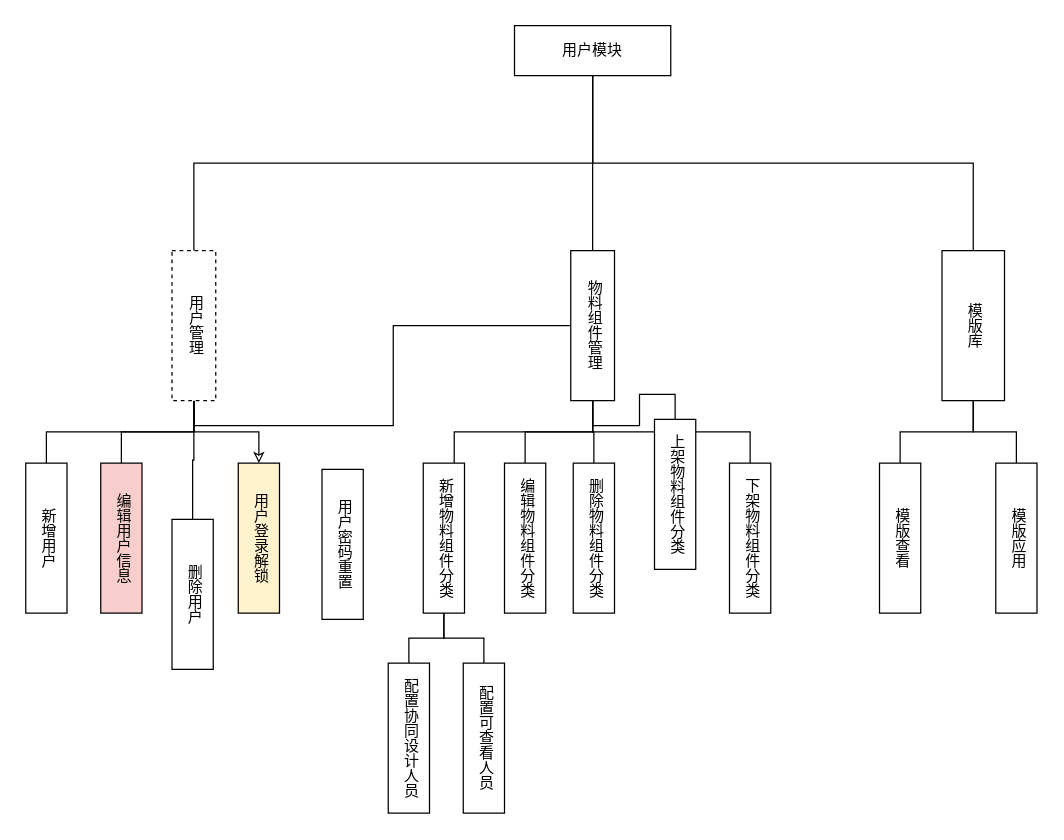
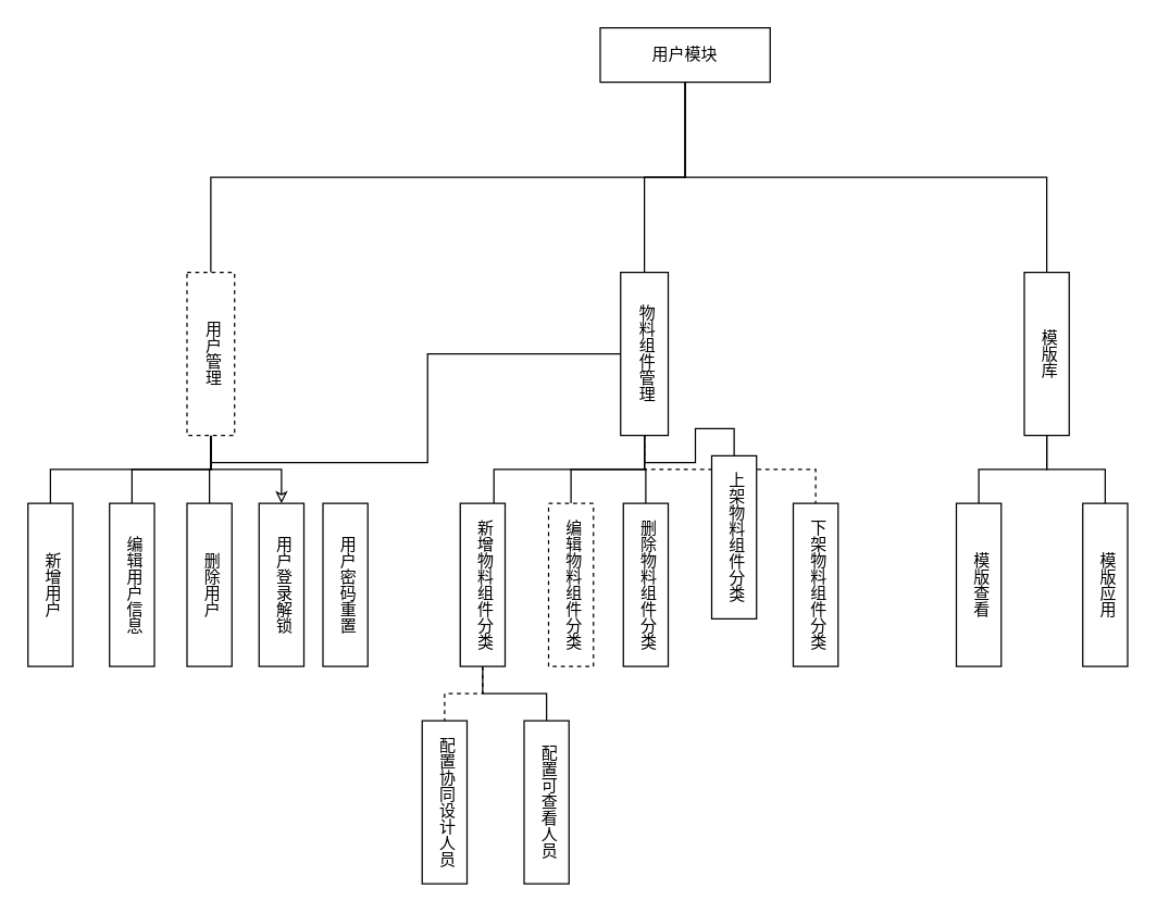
  <mxCell id="0" />
  <mxCell id="1" parent="0" />
  <mxCell id="2" style="edgeStyle=orthogonalEdgeStyle;rounded=0;orthogonalLoop=1;jettySize=auto;html=1;exitX=0.5;exitY=1;exitDx=0;exitDy=0;entryX=0.5;entryY=0;entryDx=0;entryDy=0;endArrow=none;endFill=0;" edge="1" parent="1" source="5" target="11"><mxGeometry relative="1" as="geometry" /></mxCell>
  <mxCell id="3" style="edgeStyle=orthogonalEdgeStyle;rounded=0;orthogonalLoop=1;jettySize=auto;html=1;exitX=0.5;exitY=1;exitDx=0;exitDy=0;entryX=0.5;entryY=0;entryDx=0;entryDy=0;endArrow=none;endFill=0;" edge="1" parent="1" source="5" target="17"><mxGeometry relative="1" as="geometry" /></mxCell>
  <mxCell id="4" style="edgeStyle=orthogonalEdgeStyle;rounded=0;orthogonalLoop=1;jettySize=auto;html=1;exitX=0.5;exitY=1;exitDx=0;exitDy=0;entryX=0.5;entryY=0;entryDx=0;entryDy=0;endArrow=none;endFill=0;" edge="1" parent="1" source="5" target="20"><mxGeometry relative="1" as="geometry" /></mxCell>
- <mxCell id="5" value="用户模块" style="rounded=0;whiteSpace=wrap;html=1;" vertex="1" parent="1"><mxGeometry x="411" y="20" width="125" height="40" as="geometry" /></mxCell>
+ <mxCell id="5" value="用户模块" style="rounded=0;whiteSpace=wrap;html=1;" vertex="1" parent="1"><mxGeometry x="441" y="20" width="125" height="40" as="geometry" /></mxCell>
  <mxCell id="6" style="edgeStyle=orthogonalEdgeStyle;rounded=0;orthogonalLoop=1;jettySize=auto;html=1;exitX=0.5;exitY=1;exitDx=0;exitDy=0;entryX=0.5;entryY=0;entryDx=0;entryDy=0;endArrow=none;endFill=0;" edge="1" parent="1" source="11" target="21"><mxGeometry relative="1" as="geometry" /></mxCell>
  <mxCell id="7" style="edgeStyle=orthogonalEdgeStyle;rounded=0;orthogonalLoop=1;jettySize=auto;html=1;exitX=0.5;exitY=1;exitDx=0;exitDy=0;entryX=0.5;entryY=0;entryDx=0;entryDy=0;endArrow=none;endFill=0;" edge="1" parent="1" source="11" target="22"><mxGeometry relative="1" as="geometry" /></mxCell>
  <mxCell id="8" style="edgeStyle=orthogonalEdgeStyle;rounded=0;orthogonalLoop=1;jettySize=auto;html=1;exitX=0.5;exitY=1;exitDx=0;exitDy=0;entryX=0.5;entryY=0;entryDx=0;entryDy=0;endArrow=classic;endFill=0;" edge="1" parent="1" source="11" target="24"><mxGeometry relative="1" as="geometry" /></mxCell>
  <mxCell id="9" style="edgeStyle=orthogonalEdgeStyle;rounded=0;orthogonalLoop=1;jettySize=auto;html=1;exitX=0.5;exitY=1;exitDx=0;exitDy=0;entryX=0.5;entryY=0;entryDx=0;entryDy=0;endArrow=none;endFill=0;" edge="1" parent="1" source="11" target="23"><mxGeometry relative="1" as="geometry" /></mxCell>
  <mxCell id="10" style="edgeStyle=orthogonalEdgeStyle;rounded=0;orthogonalLoop=1;jettySize=auto;html=1;exitX=0.5;exitY=1;exitDx=0;exitDy=0;endArrow=none;endFill=0;" edge="1" parent="1" source="11" target="17"><mxGeometry relative="1" as="geometry" /></mxCell>
  <mxCell id="11" value="用户管理" style="rounded=0;whiteSpace=wrap;html=1;verticalAlign=middle;align=center;labelPosition=center;verticalLabelPosition=middle;textDirection=vertical-rl;dashed=1;" vertex="1" parent="1"><mxGeometry x="137" y="200" width="35" height="120" as="geometry" /></mxCell>
  <mxCell id="12" style="edgeStyle=orthogonalEdgeStyle;rounded=0;orthogonalLoop=1;jettySize=auto;html=1;exitX=0.5;exitY=1;exitDx=0;exitDy=0;entryX=0.75;entryY=0;entryDx=0;entryDy=0;endArrow=none;endFill=0;" edge="1" parent="1" source="17" target="27"><mxGeometry relative="1" as="geometry" /></mxCell>
  <mxCell id="13" style="edgeStyle=orthogonalEdgeStyle;rounded=0;orthogonalLoop=1;jettySize=auto;html=1;exitX=0.5;exitY=1;exitDx=0;exitDy=0;entryX=0.5;entryY=0;entryDx=0;entryDy=0;endArrow=none;endFill=0;" edge="1" parent="1" source="17" target="28"><mxGeometry relative="1" as="geometry" /></mxCell>
  <mxCell id="14" style="edgeStyle=orthogonalEdgeStyle;rounded=0;orthogonalLoop=1;jettySize=auto;html=1;exitX=0.5;exitY=1;exitDx=0;exitDy=0;entryX=0.5;entryY=0;entryDx=0;entryDy=0;endArrow=none;endFill=0;" edge="1" parent="1" source="17" target="29"><mxGeometry relative="1" as="geometry" /></mxCell>
  <mxCell id="15" style="edgeStyle=orthogonalEdgeStyle;rounded=0;orthogonalLoop=1;jettySize=auto;html=1;exitX=0.5;exitY=1;exitDx=0;exitDy=0;entryX=0.5;entryY=0;entryDx=0;entryDy=0;endArrow=none;endFill=0;" edge="1" parent="1" source="17" target="30"><mxGeometry relative="1" as="geometry" /></mxCell>
- <mxCell id="16" style="edgeStyle=orthogonalEdgeStyle;rounded=0;orthogonalLoop=1;jettySize=auto;html=1;exitX=0.5;exitY=1;exitDx=0;exitDy=0;entryX=0.5;entryY=0;entryDx=0;entryDy=0;endArrow=none;endFill=0;" edge="1" parent="1" source="17" target="31"><mxGeometry relative="1" as="geometry" /></mxCell>
+ <mxCell id="16" style="edgeStyle=orthogonalEdgeStyle;rounded=0;orthogonalLoop=1;jettySize=auto;html=1;exitX=0.5;exitY=1;exitDx=0;exitDy=0;entryX=0.5;entryY=0;entryDx=0;entryDy=0;endArrow=none;endFill=0;dashed=1;" edge="1" parent="1" source="17" target="31"><mxGeometry relative="1" as="geometry" /></mxCell>
  <mxCell id="17" value="物料组件管理" style="rounded=0;whiteSpace=wrap;html=1;verticalAlign=middle;align=center;labelPosition=center;verticalLabelPosition=middle;textDirection=vertical-rl;strokeWidth=1;" vertex="1" parent="1"><mxGeometry x="456" y="200" width="35" height="120" as="geometry" /></mxCell>
  <mxCell id="18" style="edgeStyle=orthogonalEdgeStyle;rounded=0;orthogonalLoop=1;jettySize=auto;html=1;exitX=0.5;exitY=1;exitDx=0;exitDy=0;endArrow=none;endFill=0;" edge="1" parent="1" source="20" target="34"><mxGeometry relative="1" as="geometry" /></mxCell>
  <mxCell id="19" style="edgeStyle=orthogonalEdgeStyle;rounded=0;orthogonalLoop=1;jettySize=auto;html=1;exitX=0.5;exitY=1;exitDx=0;exitDy=0;entryX=0.5;entryY=0;entryDx=0;entryDy=0;endArrow=none;endFill=0;" edge="1" parent="1" source="20" target="35"><mxGeometry relative="1" as="geometry" /></mxCell>
- <mxCell id="20" value="模版库" style="rounded=0;whiteSpace=wrap;html=1;verticalAlign=middle;align=center;labelPosition=center;verticalLabelPosition=middle;textDirection=vertical-rl;spacing=0;" vertex="1" parent="1"><mxGeometry x="753" y="200" width="50" height="120" as="geometry" /></mxCell>
+ <mxCell id="20" value="模版库" style="rounded=0;whiteSpace=wrap;html=1;verticalAlign=middle;align=center;labelPosition=center;verticalLabelPosition=middle;textDirection=vertical-rl;spacing=0;" vertex="1" parent="1"><mxGeometry x="753" y="200" width="33" height="120" as="geometry" /></mxCell>
  <mxCell id="21" value="新增用户" style="rounded=0;whiteSpace=wrap;html=1;verticalAlign=middle;align=center;labelPosition=center;verticalLabelPosition=middle;textDirection=vertical-rl;spacing=0;" vertex="1" parent="1"><mxGeometry x="20" y="370" width="33" height="120" as="geometry" /></mxCell>
- <mxCell id="22" value="编辑用户信息" style="rounded=0;whiteSpace=wrap;html=1;verticalAlign=middle;align=center;labelPosition=center;verticalLabelPosition=middle;textDirection=vertical-rl;spacing=0;fillColor=#f8cecc;" vertex="1" parent="1"><mxGeometry x="80" y="370" width="33" height="120" as="geometry" /></mxCell>
- <mxCell id="23" value="删除用户" style="rounded=0;whiteSpace=wrap;html=1;verticalAlign=middle;align=center;labelPosition=center;verticalLabelPosition=middle;textDirection=vertical-rl;spacing=0;" vertex="1" parent="1"><mxGeometry x="137" y="415" width="33" height="120" as="geometry" /></mxCell>
- <mxCell id="24" value="用户登录解锁" style="rounded=0;whiteSpace=wrap;html=1;verticalAlign=middle;align=center;labelPosition=center;verticalLabelPosition=middle;textDirection=vertical-rl;spacing=0;fillColor=#fff2cc;" vertex="1" parent="1"><mxGeometry x="190" y="370" width="33" height="120" as="geometry" /></mxCell>
- <mxCell id="25" style="edgeStyle=orthogonalEdgeStyle;rounded=0;orthogonalLoop=1;jettySize=auto;html=1;exitX=0.5;exitY=1;exitDx=0;exitDy=0;entryX=0.5;entryY=0;entryDx=0;entryDy=0;endArrow=none;endFill=0;" edge="1" parent="1" source="27" target="32"><mxGeometry relative="1" as="geometry" /></mxCell>
+ <mxCell id="22" value="编辑用户信息" style="rounded=0;whiteSpace=wrap;html=1;verticalAlign=middle;align=center;labelPosition=center;verticalLabelPosition=middle;textDirection=vertical-rl;spacing=0;" vertex="1" parent="1"><mxGeometry x="80" y="370" width="33" height="120" as="geometry" /></mxCell>
+ <mxCell id="23" value="删除用户" style="rounded=0;whiteSpace=wrap;html=1;verticalAlign=middle;align=center;labelPosition=center;verticalLabelPosition=middle;textDirection=vertical-rl;spacing=0;" vertex="1" parent="1"><mxGeometry x="137" y="370" width="33" height="120" as="geometry" /></mxCell>
+ <mxCell id="24" value="用户登录解锁" style="rounded=0;whiteSpace=wrap;html=1;verticalAlign=middle;align=center;labelPosition=center;verticalLabelPosition=middle;textDirection=vertical-rl;spacing=0;" vertex="1" parent="1"><mxGeometry x="190" y="370" width="33" height="120" as="geometry" /></mxCell>
+ <mxCell id="25" style="edgeStyle=orthogonalEdgeStyle;rounded=0;orthogonalLoop=1;jettySize=auto;html=1;exitX=0.5;exitY=1;exitDx=0;exitDy=0;entryX=0.5;entryY=0;entryDx=0;entryDy=0;endArrow=none;endFill=0;dashed=1;" edge="1" parent="1" source="27" target="32"><mxGeometry relative="1" as="geometry" /></mxCell>
  <mxCell id="26" style="edgeStyle=orthogonalEdgeStyle;rounded=0;orthogonalLoop=1;jettySize=auto;html=1;exitX=0.5;exitY=1;exitDx=0;exitDy=0;entryX=0.5;entryY=0;entryDx=0;entryDy=0;endArrow=none;endFill=0;" edge="1" parent="1" source="27" target="33"><mxGeometry relative="1" as="geometry" /></mxCell>
  <mxCell id="27" value="新增物料组件分类" style="rounded=0;whiteSpace=wrap;html=1;verticalAlign=middle;align=center;labelPosition=center;verticalLabelPosition=middle;textDirection=vertical-rl;spacing=0;" vertex="1" parent="1"><mxGeometry x="338" y="370" width="33" height="120" as="geometry" /></mxCell>
- <mxCell id="28" value="编辑物料组件分类" style="rounded=0;whiteSpace=wrap;html=1;verticalAlign=middle;align=center;labelPosition=center;verticalLabelPosition=middle;textDirection=vertical-rl;spacing=0;" vertex="1" parent="1"><mxGeometry x="403" y="370" width="33" height="120" as="geometry" /></mxCell>
+ <mxCell id="28" value="编辑物料组件分类" style="rounded=0;whiteSpace=wrap;html=1;verticalAlign=middle;align=center;labelPosition=center;verticalLabelPosition=middle;textDirection=vertical-rl;spacing=0;dashed=1;" vertex="1" parent="1"><mxGeometry x="403" y="370" width="33" height="120" as="geometry" /></mxCell>
  <mxCell id="29" value="删除物料组件分类" style="rounded=0;whiteSpace=wrap;html=1;verticalAlign=middle;align=center;labelPosition=center;verticalLabelPosition=middle;textDirection=vertical-rl;spacing=0;" vertex="1" parent="1"><mxGeometry x="458" y="370" width="33" height="120" as="geometry" /></mxCell>
  <mxCell id="30" value="上架物料组件分类" style="rounded=0;whiteSpace=wrap;html=1;verticalAlign=middle;align=center;labelPosition=center;verticalLabelPosition=middle;textDirection=vertical-rl;spacing=0;" vertex="1" parent="1"><mxGeometry x="523" y="335" width="33" height="120" as="geometry" /></mxCell>
  <mxCell id="31" value="下架物料组件分类" style="rounded=0;whiteSpace=wrap;html=1;verticalAlign=middle;align=center;labelPosition=center;verticalLabelPosition=middle;textDirection=vertical-rl;spacing=0;" vertex="1" parent="1"><mxGeometry x="583" y="370" width="33" height="120" as="geometry" /></mxCell>
  <mxCell id="32" value="配置协同设计人员" style="rounded=0;whiteSpace=wrap;html=1;verticalAlign=middle;align=center;labelPosition=center;verticalLabelPosition=middle;textDirection=vertical-rl;spacing=0;" vertex="1" parent="1"><mxGeometry x="310" y="530" width="33" height="120" as="geometry" /></mxCell>
- <mxCell id="33" value="配置可查看人员" style="rounded=0;whiteSpace=wrap;html=1;verticalAlign=middle;align=center;labelPosition=center;verticalLabelPosition=middle;textDirection=vertical-rl;spacing=0;" vertex="1" parent="1"><mxGeometry x="370" y="530" width="33" height="120" as="geometry" /></mxCell>
+ <mxCell id="33" value="配置可查看人员" style="rounded=0;whiteSpace=wrap;html=1;verticalAlign=middle;align=center;labelPosition=center;verticalLabelPosition=middle;textDirection=vertical-rl;spacing=0;" vertex="1" parent="1"><mxGeometry x="385" y="530" width="33" height="120" as="geometry" /></mxCell>
  <mxCell id="34" value="模版查看" style="rounded=0;whiteSpace=wrap;html=1;verticalAlign=middle;align=center;labelPosition=center;verticalLabelPosition=middle;textDirection=vertical-rl;spacing=0;" vertex="1" parent="1"><mxGeometry x="703" y="370" width="33" height="120" as="geometry" /></mxCell>
  <mxCell id="35" value="模版应用" style="rounded=0;whiteSpace=wrap;html=1;verticalAlign=middle;align=center;labelPosition=center;verticalLabelPosition=middle;textDirection=vertical-rl;spacing=0;" vertex="1" parent="1"><mxGeometry x="796" y="370" width="33" height="120" as="geometry" /></mxCell>
- <mxCell id="36" value="用户密码重置" style="rounded=0;whiteSpace=wrap;html=1;verticalAlign=middle;align=center;labelPosition=center;verticalLabelPosition=middle;textDirection=vertical-rl;spacing=0;" vertex="1" parent="1"><mxGeometry x="257" y="375" width="33" height="120" as="geometry" /></mxCell>
+ <mxCell id="36" value="用户密码重置" style="rounded=0;whiteSpace=wrap;html=1;verticalAlign=middle;align=center;labelPosition=center;verticalLabelPosition=middle;textDirection=vertical-rl;spacing=0;" vertex="1" parent="1"><mxGeometry x="237" y="370" width="33" height="120" as="geometry" /></mxCell>
